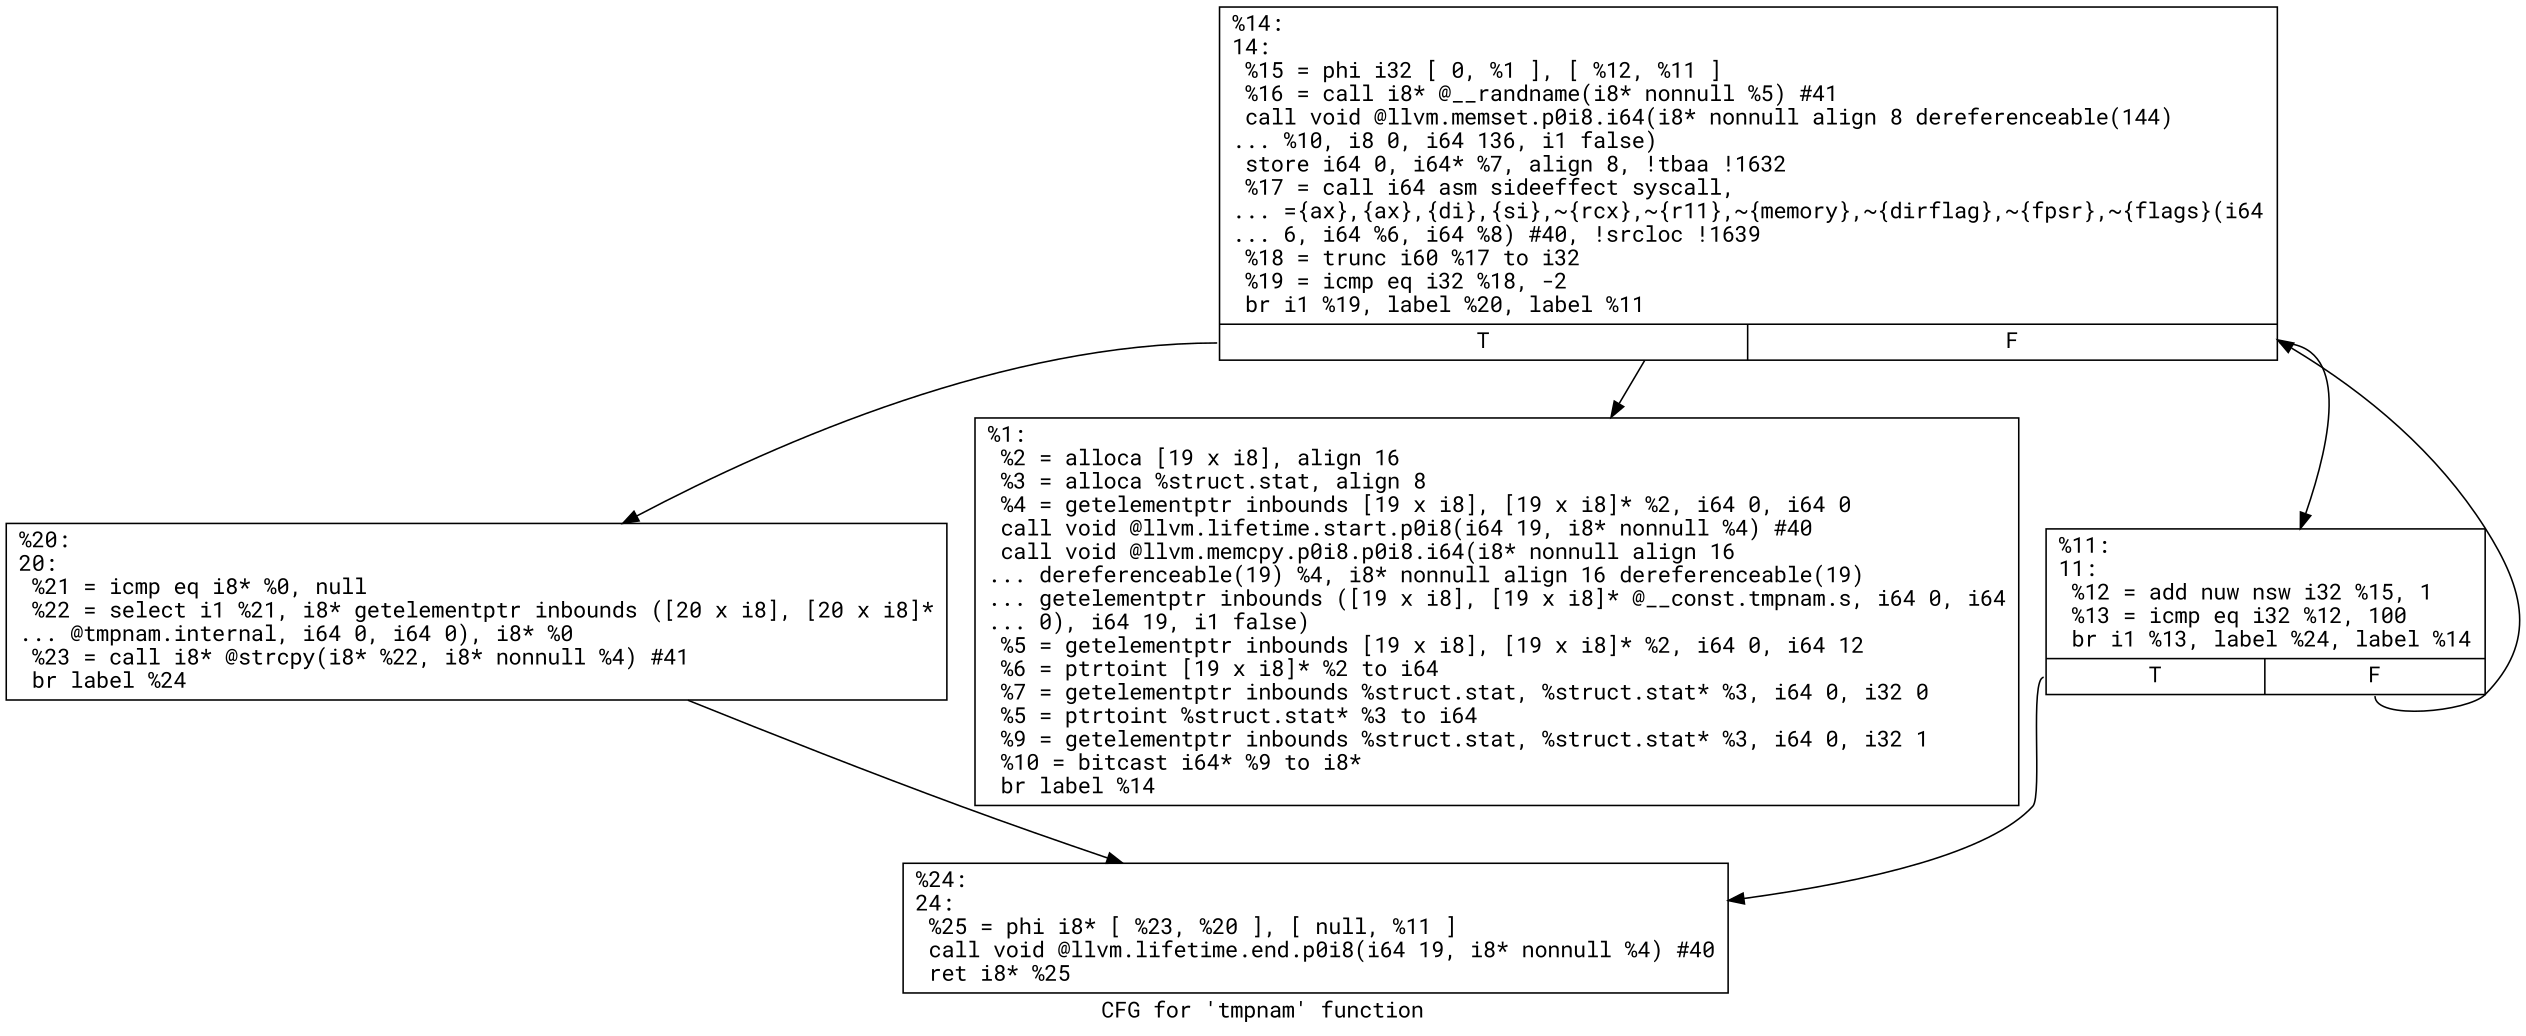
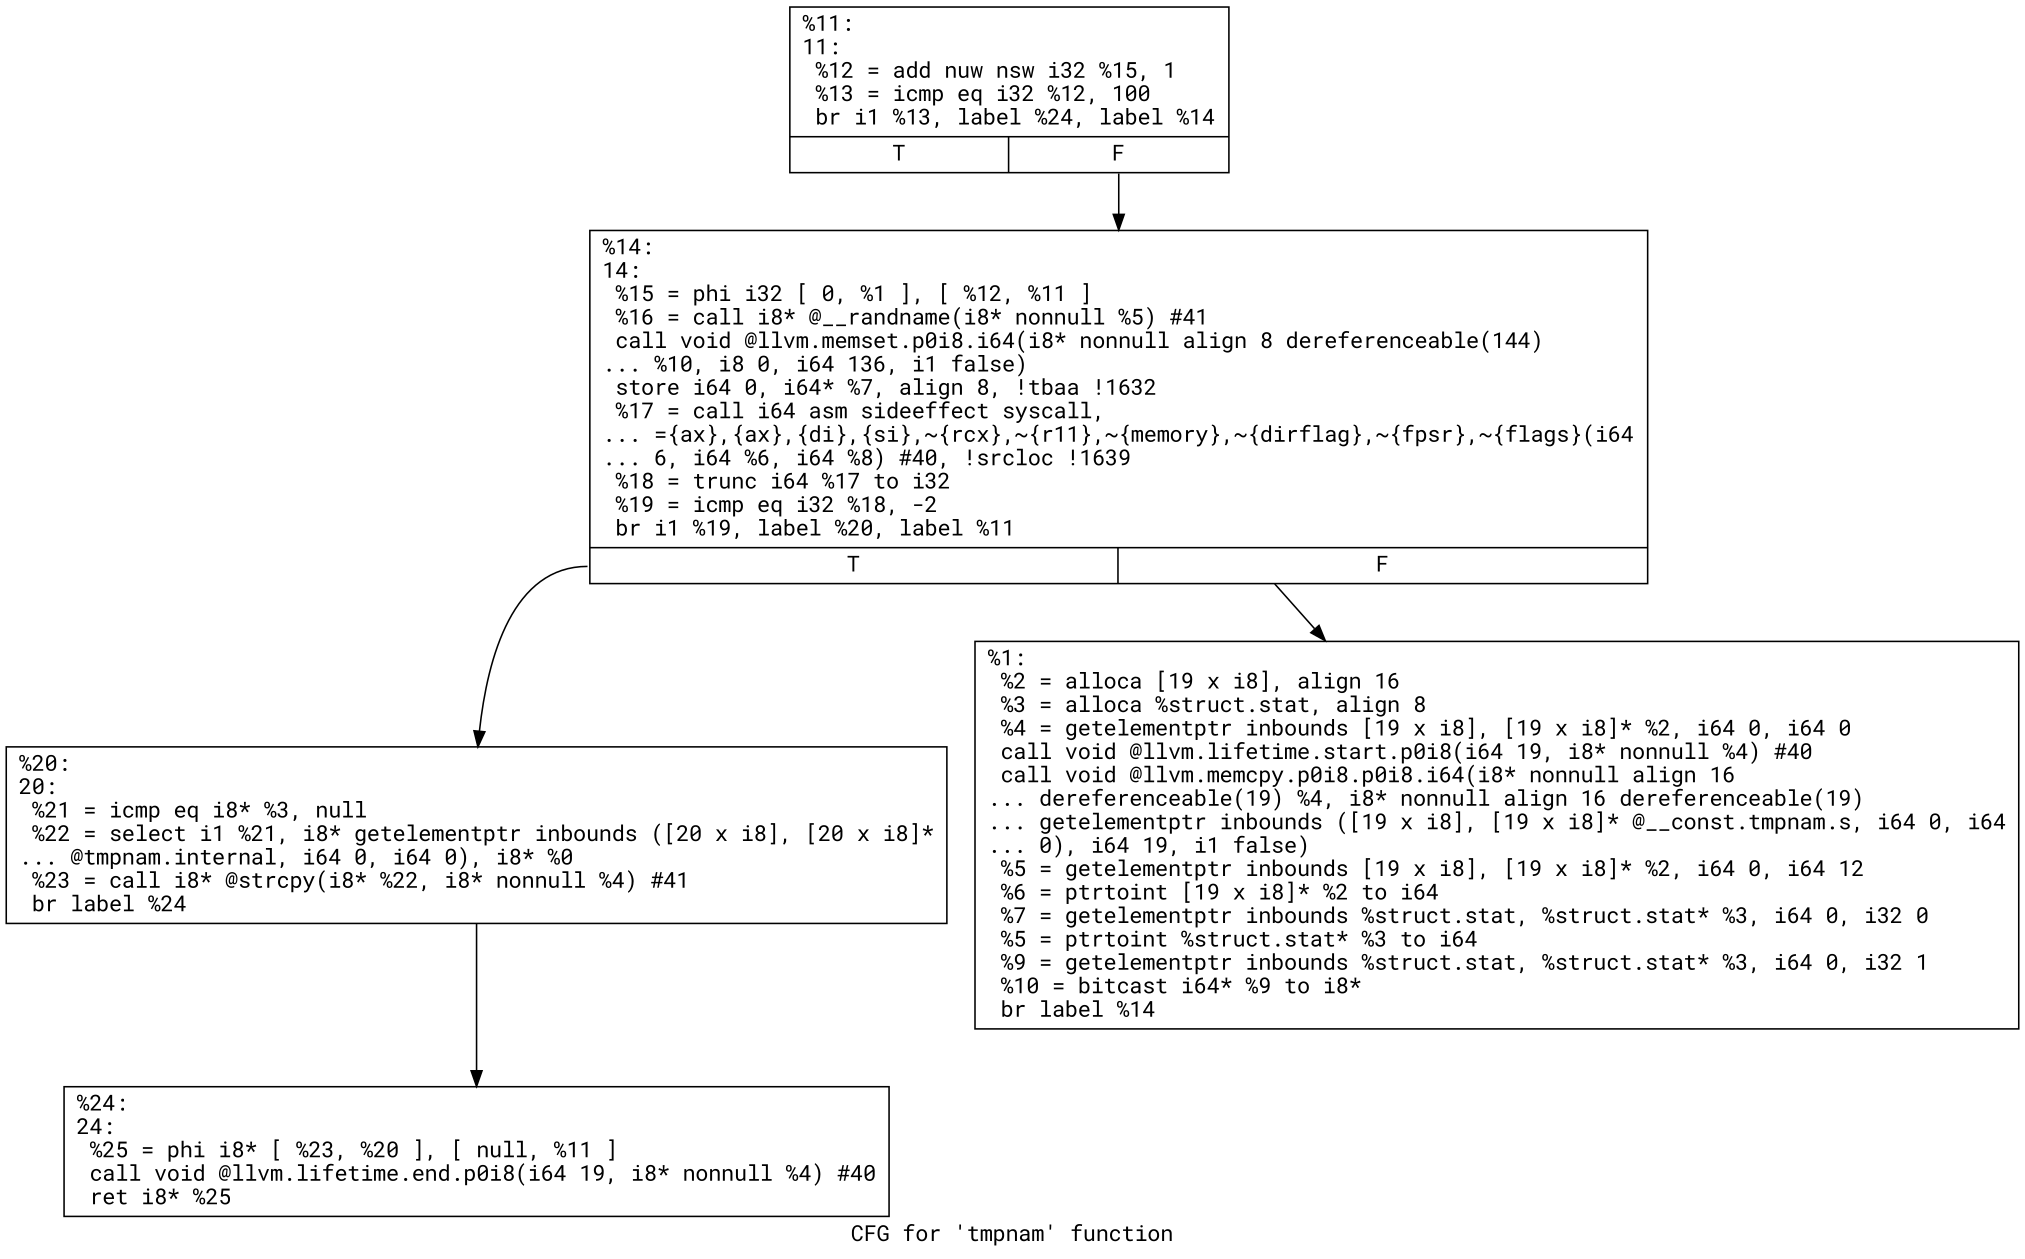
  digraph {
    fontname="Roboto Mono"
    label="CFG for 'tmpnam' function"
    node [fontname="Roboto Mono" shape=record]
    edge [fontname="Roboto Mono"]
    n1 [label="{%1:\l  %2 = alloca [19 x i8], align 16\l  %3 = alloca %struct.stat, align 8\l  %4 = getelementptr inbounds [19 x i8], [19 x i8]* %2, i64 0, i64 0\l  call void @llvm.lifetime.start.p0i8(i64 19, i8* nonnull %4) #40\l  call void @llvm.memcpy.p0i8.p0i8.i64(i8* nonnull align 16\l... dereferenceable(19) %4, i8* nonnull align 16 dereferenceable(19)\l... getelementptr inbounds ([19 x i8], [19 x i8]* @__const.tmpnam.s, i64 0, i64\l... 0), i64 19, i1 false)\l  %5 = getelementptr inbounds [19 x i8], [19 x i8]* %2, i64 0, i64 12\l  %6 = ptrtoint [19 x i8]* %2 to i64\l  %7 = getelementptr inbounds %struct.stat, %struct.stat* %3, i64 0, i32 0\l  %5 = ptrtoint %struct.stat* %3 to i64\l  %9 = getelementptr inbounds %struct.stat, %struct.stat* %3, i64 0, i32 1\l  %10 = bitcast i64* %9 to i8*\l  br label %14\l}"]
-   n2 [label="{%14:\l14:                                               \l  %15 = phi i32 [ 0, %1 ], [ %12, %11 ]\l  %16 = call i8* @__randname(i8* nonnull %5) #41\l  call void @llvm.memset.p0i8.i64(i8* nonnull align 8 dereferenceable(144)\l... %10, i8 0, i64 136, i1 false)\l  store i64 0, i64* %7, align 8, !tbaa !1632\l  %17 = call i64 asm sideeffect syscall,\l... =\{ax\},\{ax\},\{di\},\{si\},~\{rcx\},~\{r11\},~\{memory\},~\{dirflag\},~\{fpsr\},~\{flags\}(i64\l... 6, i64 %6, i64 %8) #40, !srcloc !1639\l  %18 = trunc i60 %17 to i32\l  %19 = icmp eq i32 %18, -2\l  br i1 %19, label %20, label %11\l|{<s0>T|<s1>F}}"]
+   n2 [label="{%14:\l14:                                               \l  %15 = phi i32 [ 0, %1 ], [ %12, %11 ]\l  %16 = call i8* @__randname(i8* nonnull %5) #41\l  call void @llvm.memset.p0i8.i64(i8* nonnull align 8 dereferenceable(144)\l... %10, i8 0, i64 136, i1 false)\l  store i64 0, i64* %7, align 8, !tbaa !1632\l  %17 = call i64 asm sideeffect syscall,\l... =\{ax\},\{ax\},\{di\},\{si\},~\{rcx\},~\{r11\},~\{memory\},~\{dirflag\},~\{fpsr\},~\{flags\}(i64\l... 6, i64 %6, i64 %8) #40, !srcloc !1639\l  %18 = trunc i64 %17 to i32\l  %19 = icmp eq i32 %18, -2\l  br i1 %19, label %20, label %11\l|{<s0>T|<s1>F}}"]
    n3 [label="{%11:\l11:                                               \l  %12 = add nuw nsw i32 %15, 1\l  %13 = icmp eq i32 %12, 100\l  br i1 %13, label %24, label %14\l|{<s0>T|<s1>F}}"]
-   n4 [label="{%20:\l20:                                               \l  %21 = icmp eq i8* %0, null\l  %22 = select i1 %21, i8* getelementptr inbounds ([20 x i8], [20 x i8]*\l... @tmpnam.internal, i64 0, i64 0), i8* %0\l  %23 = call i8* @strcpy(i8* %22, i8* nonnull %4) #41\l  br label %24\l}"]
+   n4 [label="{%20:\l20:                                               \l  %21 = icmp eq i8* %3, null\l  %22 = select i1 %21, i8* getelementptr inbounds ([20 x i8], [20 x i8]*\l... @tmpnam.internal, i64 0, i64 0), i8* %0\l  %23 = call i8* @strcpy(i8* %22, i8* nonnull %4) #41\l  br label %24\l}"]
    n5 [label="{%24:\l24:                                               \l  %25 = phi i8* [ %23, %20 ], [ null, %11 ]\l  call void @llvm.lifetime.end.p0i8(i64 19, i8* nonnull %4) #40\l  ret i8* %25\l}"]
    n2 -> n1
-   n2 -> n3 [tailport=s1]
    n2 -> n4 [tailport=s0]
    n3 -> n2 [tailport=s1]
-   n3 -> n5 [tailport=s0]
    n4 -> n5
  }
